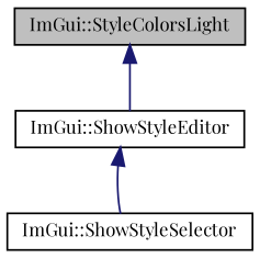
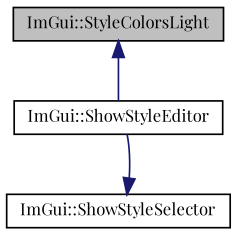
  digraph {
    fontname="Playfair Display"
    rankdir=TB
    node [color=black fillcolor=white fontname="Playfair Display" fontsize=10 shape=record style=filled]
    edge [color=midnightblue dir=back fontname="Playfair Display" fontsize=10 labelfontname=Helvetica labelfontsize=10 style=solid]
    n1 [fillcolor=grey75 fontcolor=black height=0.2 label="ImGui::StyleColorsLight" width=0.4]
    n2 [height=0.2 label="ImGui::ShowStyleEditor" width=0.4]
    n3 [height=0.2 label="ImGui::ShowStyleSelector" width=0.4]
    n1 -> n2
-   n2 -> n3
+   n3 -> n2
  }
